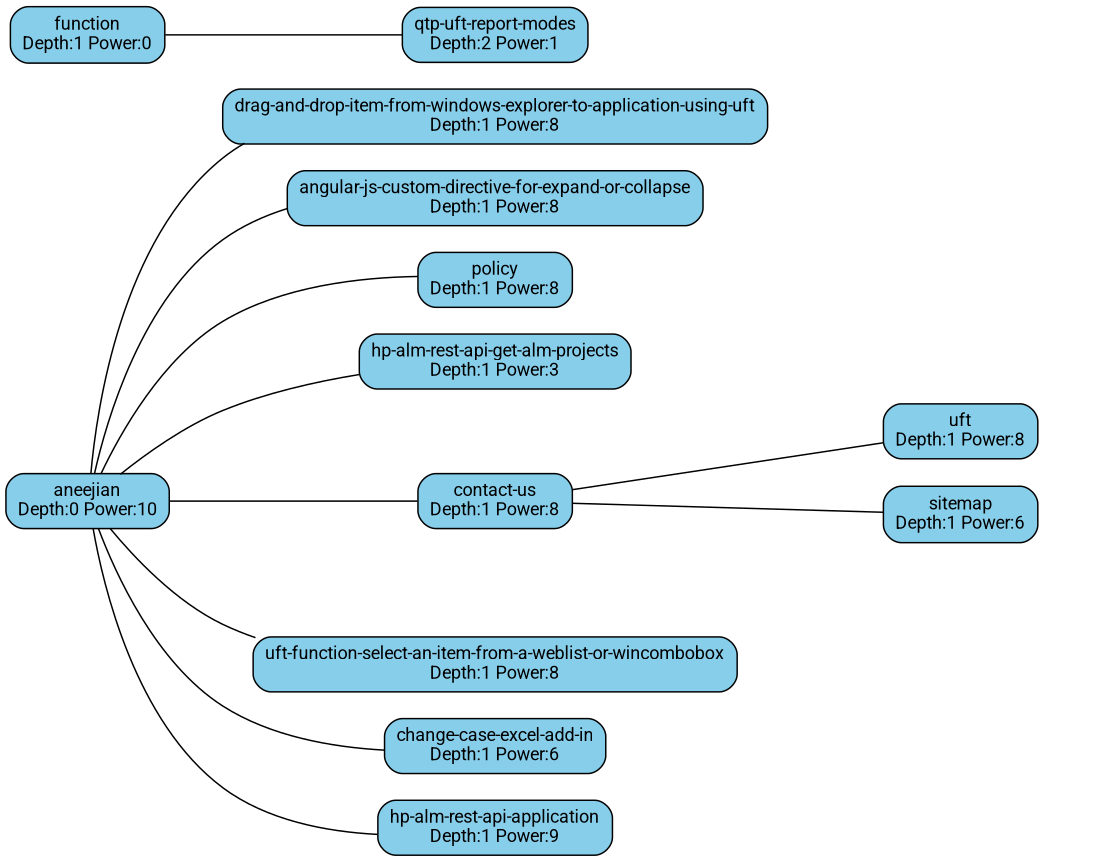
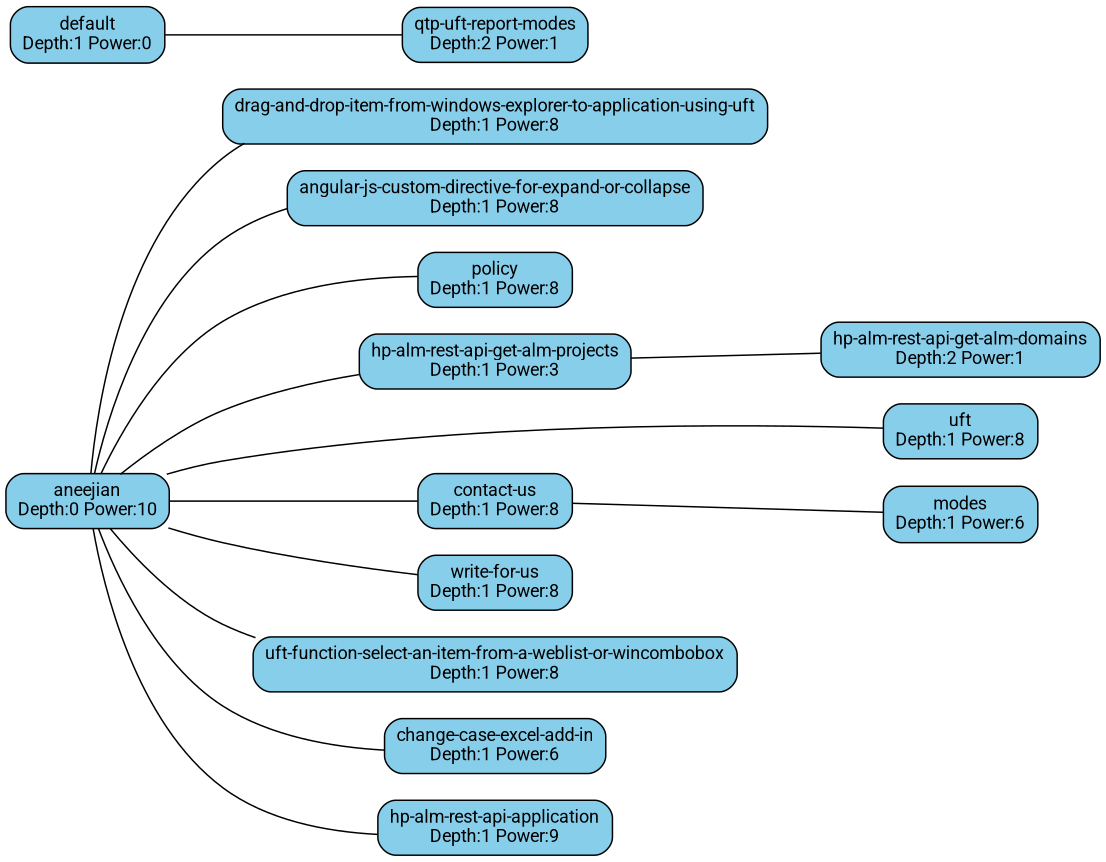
  graph {
    bgcolor=white
    fontname=Roboto
    rankdir=LR
    splines=true
    node [fillcolor=skyblue fontname=Roboto fontsize=12 shape=Mrecord style=filled]
    edge [fontname=Roboto weight=8]
    n1 [label="aneejian\nDepth:0 Power:10"]
    n2 [label="drag-and-drop-item-from-windows-explorer-to-application-using-uft\nDepth:1 Power:8"]
    n3 [label="angular-js-custom-directive-for-expand-or-collapse\nDepth:1 Power:8"]
    n4 [label="policy\nDepth:1 Power:8"]
    n5 [label="hp-alm-rest-api-get-alm-projects\nDepth:1 Power:3"]
    n6 [label="contact-us\nDepth:1 Power:8"]
    n7 [label="uft\nDepth:1 Power:8"]
+   n8 [label="write-for-us\nDepth:1 Power:8"]
    n9 [label="uft-function-select-an-item-from-a-weblist-or-wincombobox\nDepth:1 Power:8"]
    n10 [label="change-case-excel-add-in\nDepth:1 Power:6"]
    n11 [label="hp-alm-rest-api-application\nDepth:1 Power:9"]
-   n13 [label="sitemap\nDepth:1 Power:6"]
-   n14 [label="function\nDepth:1 Power:0"]
+   n12 [label="hp-alm-rest-api-get-alm-domains\nDepth:2 Power:1"]
+   n13 [label="modes\nDepth:1 Power:6"]
+   n14 [label="default\nDepth:1 Power:0"]
    n15 [label="qtp-uft-report-modes\nDepth:2 Power:1"]
    n1 -- n2
    n1 -- n3
    n1 -- n4
    n1 -- n5
    n1 -- n6
-   n6 -- n7
+   n1 -- n7
+   n1 -- n8
    n1 -- n9
    n1 -- n10 [weight=7]
    n1 -- n11 [weight=10]
+   n5 -- n12 [weight=3]
    n6 -- n13 [weight=7]
    n14 -- n15 [weight=""]
  }
